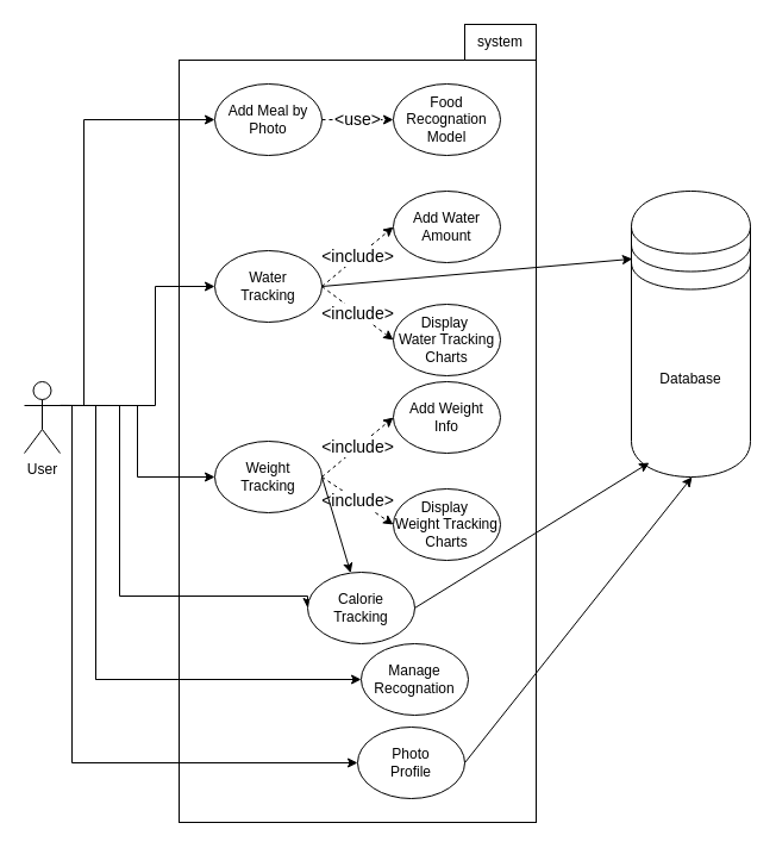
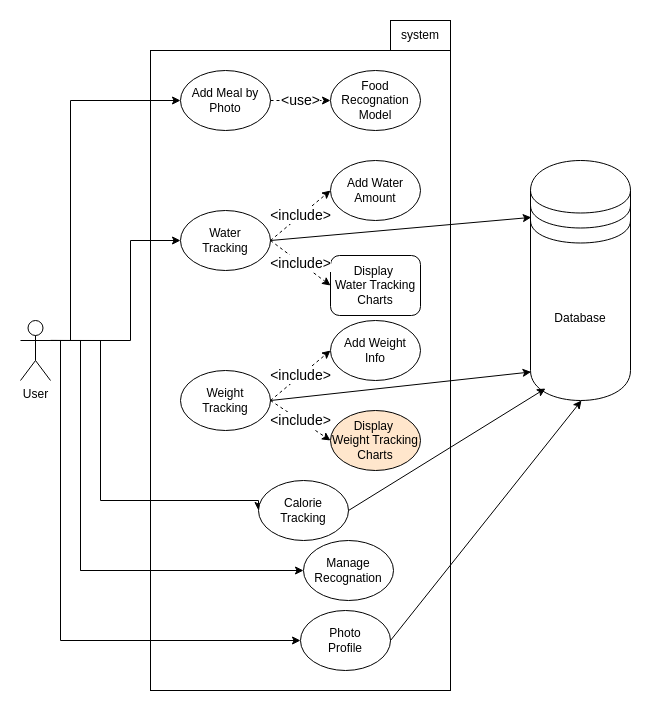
  <mxCell id="0" />
  <mxCell id="1" parent="0" />
  <mxCell id="2" value="" style="rounded=0;whiteSpace=wrap;html=1;" vertex="1" parent="1"><mxGeometry x="150" y="50" width="300" height="640" as="geometry" /></mxCell>
  <mxCell id="3" style="edgeStyle=orthogonalEdgeStyle;rounded=0;orthogonalLoop=1;jettySize=auto;html=1;exitX=1;exitY=0.333;exitDx=0;exitDy=0;exitPerimeter=0;entryX=0;entryY=0.5;entryDx=0;entryDy=0;" edge="1" parent="1" source="9" target="11"><mxGeometry relative="1" as="geometry"><Array as="points"><mxPoint x="70" y="340" /><mxPoint x="70" y="100" /></Array></mxGeometry></mxCell>
  <mxCell id="4" style="edgeStyle=orthogonalEdgeStyle;rounded=0;orthogonalLoop=1;jettySize=auto;html=1;exitX=1;exitY=0.333;exitDx=0;exitDy=0;exitPerimeter=0;entryX=0;entryY=0.5;entryDx=0;entryDy=0;" edge="1" parent="1" source="9" target="13"><mxGeometry relative="1" as="geometry"><mxPoint x="130" y="240" as="targetPoint" /><Array as="points"><mxPoint x="130" y="340" /><mxPoint x="130" y="240" /></Array></mxGeometry></mxCell>
- <mxCell id="5" style="edgeStyle=orthogonalEdgeStyle;rounded=0;orthogonalLoop=1;jettySize=auto;html=1;exitX=1;exitY=0.333;exitDx=0;exitDy=0;exitPerimeter=0;entryX=0;entryY=0.5;entryDx=0;entryDy=0;" edge="1" parent="1" source="9" target="15"><mxGeometry relative="1" as="geometry" /></mxCell>
  <mxCell id="6" style="edgeStyle=orthogonalEdgeStyle;rounded=0;orthogonalLoop=1;jettySize=auto;html=1;exitX=1;exitY=0.333;exitDx=0;exitDy=0;exitPerimeter=0;entryX=0;entryY=0.5;entryDx=0;entryDy=0;" edge="1" parent="1" source="9" target="14"><mxGeometry relative="1" as="geometry"><Array as="points"><mxPoint x="100" y="340" /><mxPoint x="100" y="500" /></Array></mxGeometry></mxCell>
  <mxCell id="7" style="edgeStyle=orthogonalEdgeStyle;rounded=0;orthogonalLoop=1;jettySize=auto;html=1;entryX=0;entryY=0.5;entryDx=0;entryDy=0;" edge="1" parent="1" target="12"><mxGeometry relative="1" as="geometry"><mxPoint x="80" y="570" as="sourcePoint" /><Array as="points"><mxPoint x="80" y="340" /><mxPoint x="80" y="570" /></Array></mxGeometry></mxCell>
  <mxCell id="8" style="edgeStyle=orthogonalEdgeStyle;rounded=0;orthogonalLoop=1;jettySize=auto;html=1;exitX=1;exitY=0.333;exitDx=0;exitDy=0;exitPerimeter=0;entryX=0;entryY=0.5;entryDx=0;entryDy=0;" edge="1" parent="1" source="9" target="30"><mxGeometry relative="1" as="geometry"><Array as="points"><mxPoint x="60" y="340" /><mxPoint x="60" y="640" /></Array></mxGeometry></mxCell>
  <mxCell id="9" value="User" style="shape=umlActor;verticalLabelPosition=bottom;verticalAlign=top;html=1;outlineConnect=0;" vertex="1" parent="1"><mxGeometry x="20" y="320" width="30" height="60" as="geometry" /></mxCell>
  <mxCell id="10" value="Database" style="shape=datastore;whiteSpace=wrap;html=1;" vertex="1" parent="1"><mxGeometry x="530" y="160" width="100" height="240" as="geometry" /></mxCell>
  <mxCell id="11" value="Add Meal by Photo" style="ellipse;whiteSpace=wrap;html=1;" vertex="1" parent="1"><mxGeometry x="180" y="70" width="90" height="60" as="geometry" /></mxCell>
  <mxCell id="12" value="Manage Recognation" style="ellipse;whiteSpace=wrap;html=1;" vertex="1" parent="1"><mxGeometry x="303" y="540" width="90" height="60" as="geometry" /></mxCell>
  <mxCell id="13" value="Water &lt;br&gt;Tracking" style="ellipse;whiteSpace=wrap;html=1;" vertex="1" parent="1"><mxGeometry x="180" y="210" width="90" height="60" as="geometry" /></mxCell>
  <mxCell id="14" value="Calorie &lt;br&gt;Tracking" style="ellipse;whiteSpace=wrap;html=1;" vertex="1" parent="1"><mxGeometry x="258" y="480" width="90" height="60" as="geometry" /></mxCell>
  <mxCell id="15" value="Weight &lt;br&gt;Tracking" style="ellipse;whiteSpace=wrap;html=1;" vertex="1" parent="1"><mxGeometry x="180" y="370" width="90" height="60" as="geometry" /></mxCell>
  <mxCell id="16" value="&amp;lt;use&amp;gt;" style="html=1;labelBackgroundColor=#ffffff;startArrow=none;startFill=0;startSize=6;endArrow=classic;endFill=1;endSize=6;jettySize=auto;orthogonalLoop=1;strokeWidth=1;dashed=1;fontSize=14;exitX=1;exitY=0.5;exitDx=0;exitDy=0;entryX=0;entryY=0.5;entryDx=0;entryDy=0;" edge="1" parent="1" source="11" target="17"><mxGeometry width="60" height="60" relative="1" as="geometry"><mxPoint x="353" y="140" as="sourcePoint" /><mxPoint x="363" y="140" as="targetPoint" /></mxGeometry></mxCell>
  <mxCell id="17" value="Food Recognation Model" style="ellipse;whiteSpace=wrap;html=1;" vertex="1" parent="1"><mxGeometry x="330" y="70" width="90" height="60" as="geometry" /></mxCell>
  <mxCell id="18" value="Add Water Amount" style="ellipse;whiteSpace=wrap;html=1;" vertex="1" parent="1"><mxGeometry x="330" y="160" width="90" height="60" as="geometry" /></mxCell>
  <mxCell id="19" value="&amp;lt;include&amp;gt;" style="html=1;labelBackgroundColor=#ffffff;startArrow=none;startFill=0;startSize=6;endArrow=classic;endFill=1;endSize=6;jettySize=auto;orthogonalLoop=1;strokeWidth=1;dashed=1;fontSize=14;exitX=1;exitY=0.5;exitDx=0;exitDy=0;entryX=0;entryY=0.5;entryDx=0;entryDy=0;" edge="1" parent="1" source="13" target="18"><mxGeometry width="60" height="60" relative="1" as="geometry"><mxPoint x="230" y="140" as="sourcePoint" /><mxPoint x="330" y="110" as="targetPoint" /></mxGeometry></mxCell>
- <mxCell id="20" value="Display&amp;nbsp;&lt;br&gt;Water Tracking&lt;br&gt;Charts" style="ellipse;whiteSpace=wrap;html=1;" vertex="1" parent="1"><mxGeometry x="330" y="255" width="90" height="60" as="geometry" /></mxCell>
+ <mxCell id="20" value="Display&amp;nbsp;&lt;br&gt;Water Tracking&lt;br&gt;Charts" style="whiteSpace=wrap;html=1;rounded=1;" vertex="1" parent="1"><mxGeometry x="330" y="255" width="90" height="60" as="geometry" /></mxCell>
  <mxCell id="21" value="&amp;lt;include&amp;gt;" style="html=1;labelBackgroundColor=#ffffff;startArrow=none;startFill=0;startSize=6;endArrow=classic;endFill=1;endSize=6;jettySize=auto;orthogonalLoop=1;strokeWidth=1;dashed=1;fontSize=14;exitX=1;exitY=0.5;exitDx=0;exitDy=0;entryX=0;entryY=0.5;entryDx=0;entryDy=0;" edge="1" parent="1" source="13" target="20"><mxGeometry width="60" height="60" relative="1" as="geometry"><mxPoint x="230" y="210" as="sourcePoint" /><mxPoint x="330" y="150" as="targetPoint" /></mxGeometry></mxCell>
  <mxCell id="22" value="Add Weight&lt;br&gt;Info" style="ellipse;whiteSpace=wrap;html=1;" vertex="1" parent="1"><mxGeometry x="330" y="320" width="90" height="60" as="geometry" /></mxCell>
  <mxCell id="23" value="&amp;lt;include&amp;gt;" style="html=1;labelBackgroundColor=#ffffff;startArrow=none;startFill=0;startSize=6;endArrow=classic;endFill=1;endSize=6;jettySize=auto;orthogonalLoop=1;strokeWidth=1;dashed=1;fontSize=14;entryX=0;entryY=0.5;entryDx=0;entryDy=0;exitX=1;exitY=0.5;exitDx=0;exitDy=0;" edge="1" parent="1" target="22" source="15"><mxGeometry width="60" height="60" relative="1" as="geometry"><mxPoint x="220" y="270" as="sourcePoint" /><mxPoint x="360" y="272.5" as="targetPoint" /></mxGeometry></mxCell>
- <mxCell id="24" value="Display&amp;nbsp;&lt;br&gt;Weight Tracking&lt;br&gt;Charts" style="ellipse;whiteSpace=wrap;html=1;" vertex="1" parent="1"><mxGeometry x="330" y="410" width="90" height="60" as="geometry" /></mxCell>
+ <mxCell id="24" value="Display&amp;nbsp;&lt;br&gt;Weight Tracking&lt;br&gt;Charts" style="ellipse;whiteSpace=wrap;html=1;fillColor=#ffe6cc;" vertex="1" parent="1"><mxGeometry x="330" y="410" width="90" height="60" as="geometry" /></mxCell>
  <mxCell id="25" value="&amp;lt;include&amp;gt;" style="html=1;labelBackgroundColor=#ffffff;startArrow=none;startFill=0;startSize=6;endArrow=classic;endFill=1;endSize=6;jettySize=auto;orthogonalLoop=1;strokeWidth=1;dashed=1;fontSize=14;exitX=1;exitY=0.5;exitDx=0;exitDy=0;entryX=0;entryY=0.5;entryDx=0;entryDy=0;" edge="1" parent="1" target="24" source="15"><mxGeometry width="60" height="60" relative="1" as="geometry"><mxPoint x="250" y="362.5" as="sourcePoint" /><mxPoint x="360" y="312.5" as="targetPoint" /></mxGeometry></mxCell>
  <mxCell id="26" value="" style="html=1;labelBackgroundColor=#ffffff;endArrow=classic;endFill=1;endSize=6;jettySize=auto;orthogonalLoop=1;strokeWidth=1;fontSize=14;exitX=1;exitY=0.5;exitDx=0;exitDy=0;entryX=0.008;entryY=0.237;entryDx=0;entryDy=0;entryPerimeter=0;" edge="1" parent="1" source="13" target="10"><mxGeometry width="60" height="60" relative="1" as="geometry"><mxPoint x="240" y="350" as="sourcePoint" /><mxPoint x="300" y="290" as="targetPoint" /></mxGeometry></mxCell>
- <mxCell id="27" value="" style="html=1;labelBackgroundColor=#ffffff;endArrow=classic;endFill=1;endSize=6;jettySize=auto;orthogonalLoop=1;strokeWidth=1;fontSize=14;exitX=1;exitY=0.5;exitDx=0;exitDy=0;" edge="1" parent="1" source="15" target="14"><mxGeometry width="60" height="60" relative="1" as="geometry"><mxPoint x="240" y="380" as="sourcePoint" /><mxPoint x="300" y="320" as="targetPoint" /></mxGeometry></mxCell>
+ <mxCell id="27" value="" style="html=1;labelBackgroundColor=#ffffff;endArrow=classic;endFill=1;endSize=6;jettySize=auto;orthogonalLoop=1;strokeWidth=1;fontSize=14;exitX=1;exitY=0.5;exitDx=0;exitDy=0;entryX=0.006;entryY=0.881;entryDx=0;entryDy=0;entryPerimeter=0;" edge="1" parent="1" source="15" target="10"><mxGeometry width="60" height="60" relative="1" as="geometry"><mxPoint x="240" y="380" as="sourcePoint" /><mxPoint x="300" y="320" as="targetPoint" /></mxGeometry></mxCell>
  <mxCell id="28" value="" style="html=1;labelBackgroundColor=#ffffff;endArrow=classic;endFill=1;endSize=6;jettySize=auto;orthogonalLoop=1;strokeWidth=1;fontSize=14;exitX=1;exitY=0.5;exitDx=0;exitDy=0;entryX=0.15;entryY=0.95;entryDx=0;entryDy=0;entryPerimeter=0;" edge="1" parent="1" source="14" target="10"><mxGeometry width="60" height="60" relative="1" as="geometry"><mxPoint x="-20" y="660" as="sourcePoint" /><mxPoint x="550" y="460" as="targetPoint" /></mxGeometry></mxCell>
  <mxCell id="29" value="system" style="rounded=0;whiteSpace=wrap;html=1;" vertex="1" parent="1"><mxGeometry x="390" y="20" width="60" height="30" as="geometry" /></mxCell>
  <mxCell id="30" value="Photo &lt;br&gt;Profile" style="ellipse;whiteSpace=wrap;html=1;" vertex="1" parent="1"><mxGeometry x="300" y="610" width="90" height="60" as="geometry" /></mxCell>
  <mxCell id="31" value="" style="endArrow=classic;html=1;exitX=1;exitY=0.5;exitDx=0;exitDy=0;" edge="1" parent="1" source="30"><mxGeometry width="50" height="50" relative="1" as="geometry"><mxPoint x="-20" y="750" as="sourcePoint" /><mxPoint x="581" y="400" as="targetPoint" /></mxGeometry></mxCell>
